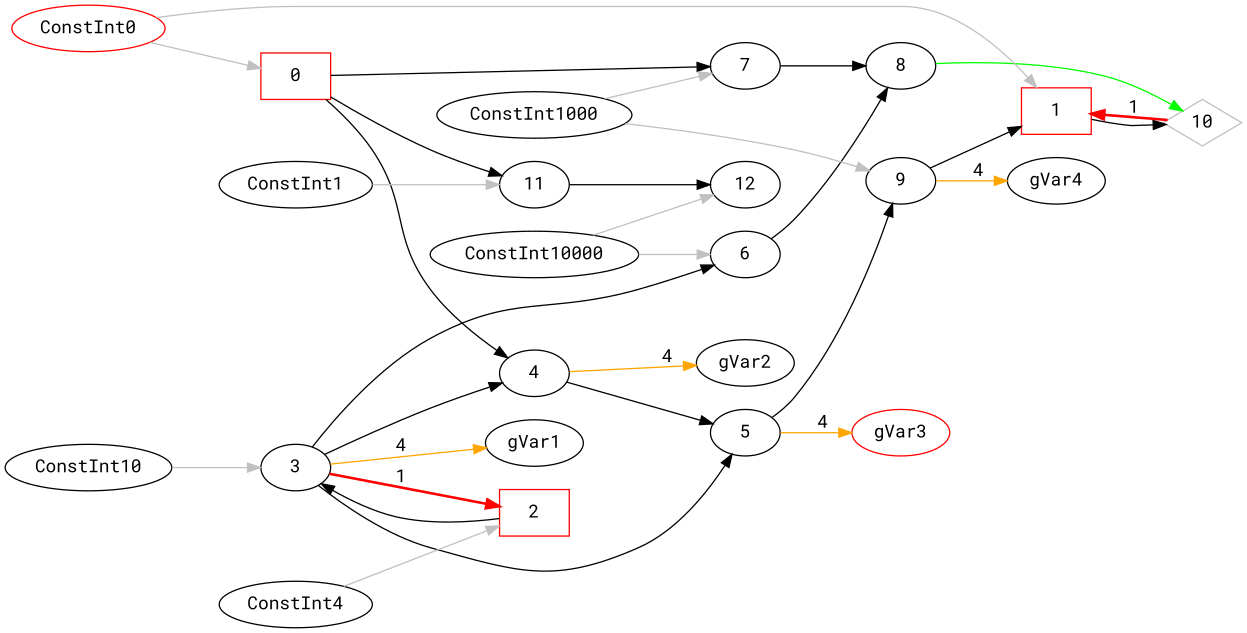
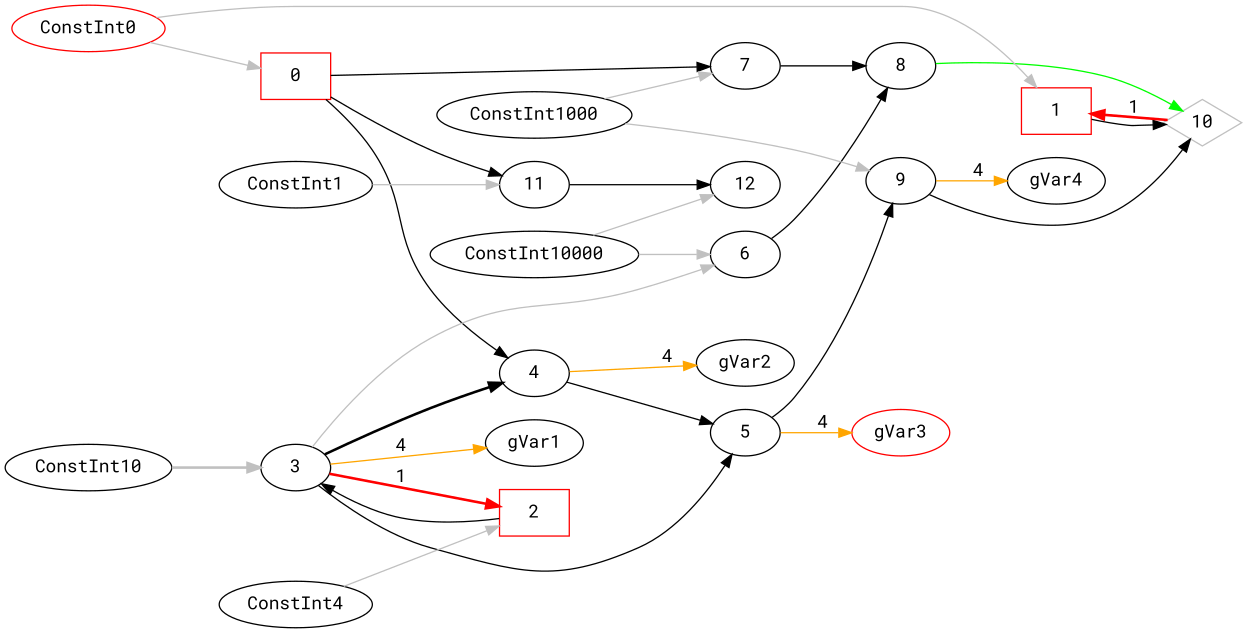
  digraph {
    fontname="Roboto Mono"
    rankdir=LR
    node [color=black fontname="Roboto Mono"]
    edge [fontname="Roboto Mono"]
    n1 [color=red label=0 shape=box]
    n2 [label=4]
    n3 [label=7]
    n4 [label=11]
    n5 [label=5]
    n6 [label=gVar2]
    n7 [label=8]
    n8 [label=12]
    n9 [color=red label=1 shape=box]
    n10 [color=gray label=10 shape=diamond]
    n11 [color=red label=2 shape=box]
    n12 [label=3]
    n13 [label=6]
    n14 [label=gVar1]
    n15 [label=9]
    n16 [color=red label=gVar3]
    n17 [label=gVar4]
    n18 [color=red label=ConstInt0]
    n19 [label=ConstInt4]
    n20 [label=ConstInt10]
    n21 [label=ConstInt10000]
    n22 [label=ConstInt1000]
    n23 [label=ConstInt1]
    n1 -> n2
    n1 -> n3
    n1 -> n4
    n2 -> n5
    n2 -> n6 [color=orange label=4]
    n3 -> n7
    n4 -> n8
    n5 -> n15
    n5 -> n16 [color=orange label=4]
    n7 -> n10 [color=green]
    n9 -> n10
    n10 -> n9 [color=red label=1 style=bold]
    n11 -> n12
-   n12 -> n2
+   n12 -> n2 [style=bold]
    n12 -> n5
    n12 -> n11 [color=red label=1 style=bold]
-   n12 -> n13
+   n12 -> n13 [color=gray]
    n12 -> n14 [color=orange label=4]
    n13 -> n7
-   n15 -> n9
+   n15 -> n10
    n15 -> n17 [color=orange label=4]
    n18 -> n1 [color=gray]
    n18 -> n9 [color=gray]
    n19 -> n11 [color=gray]
-   n20 -> n12 [color=gray]
+   n20 -> n12 [color=gray style=bold]
    n21 -> n8 [color=gray]
    n21 -> n13 [color=gray]
    n22 -> n3 [color=gray]
    n22 -> n15 [color=gray]
    n23 -> n4 [color=gray]
  }
